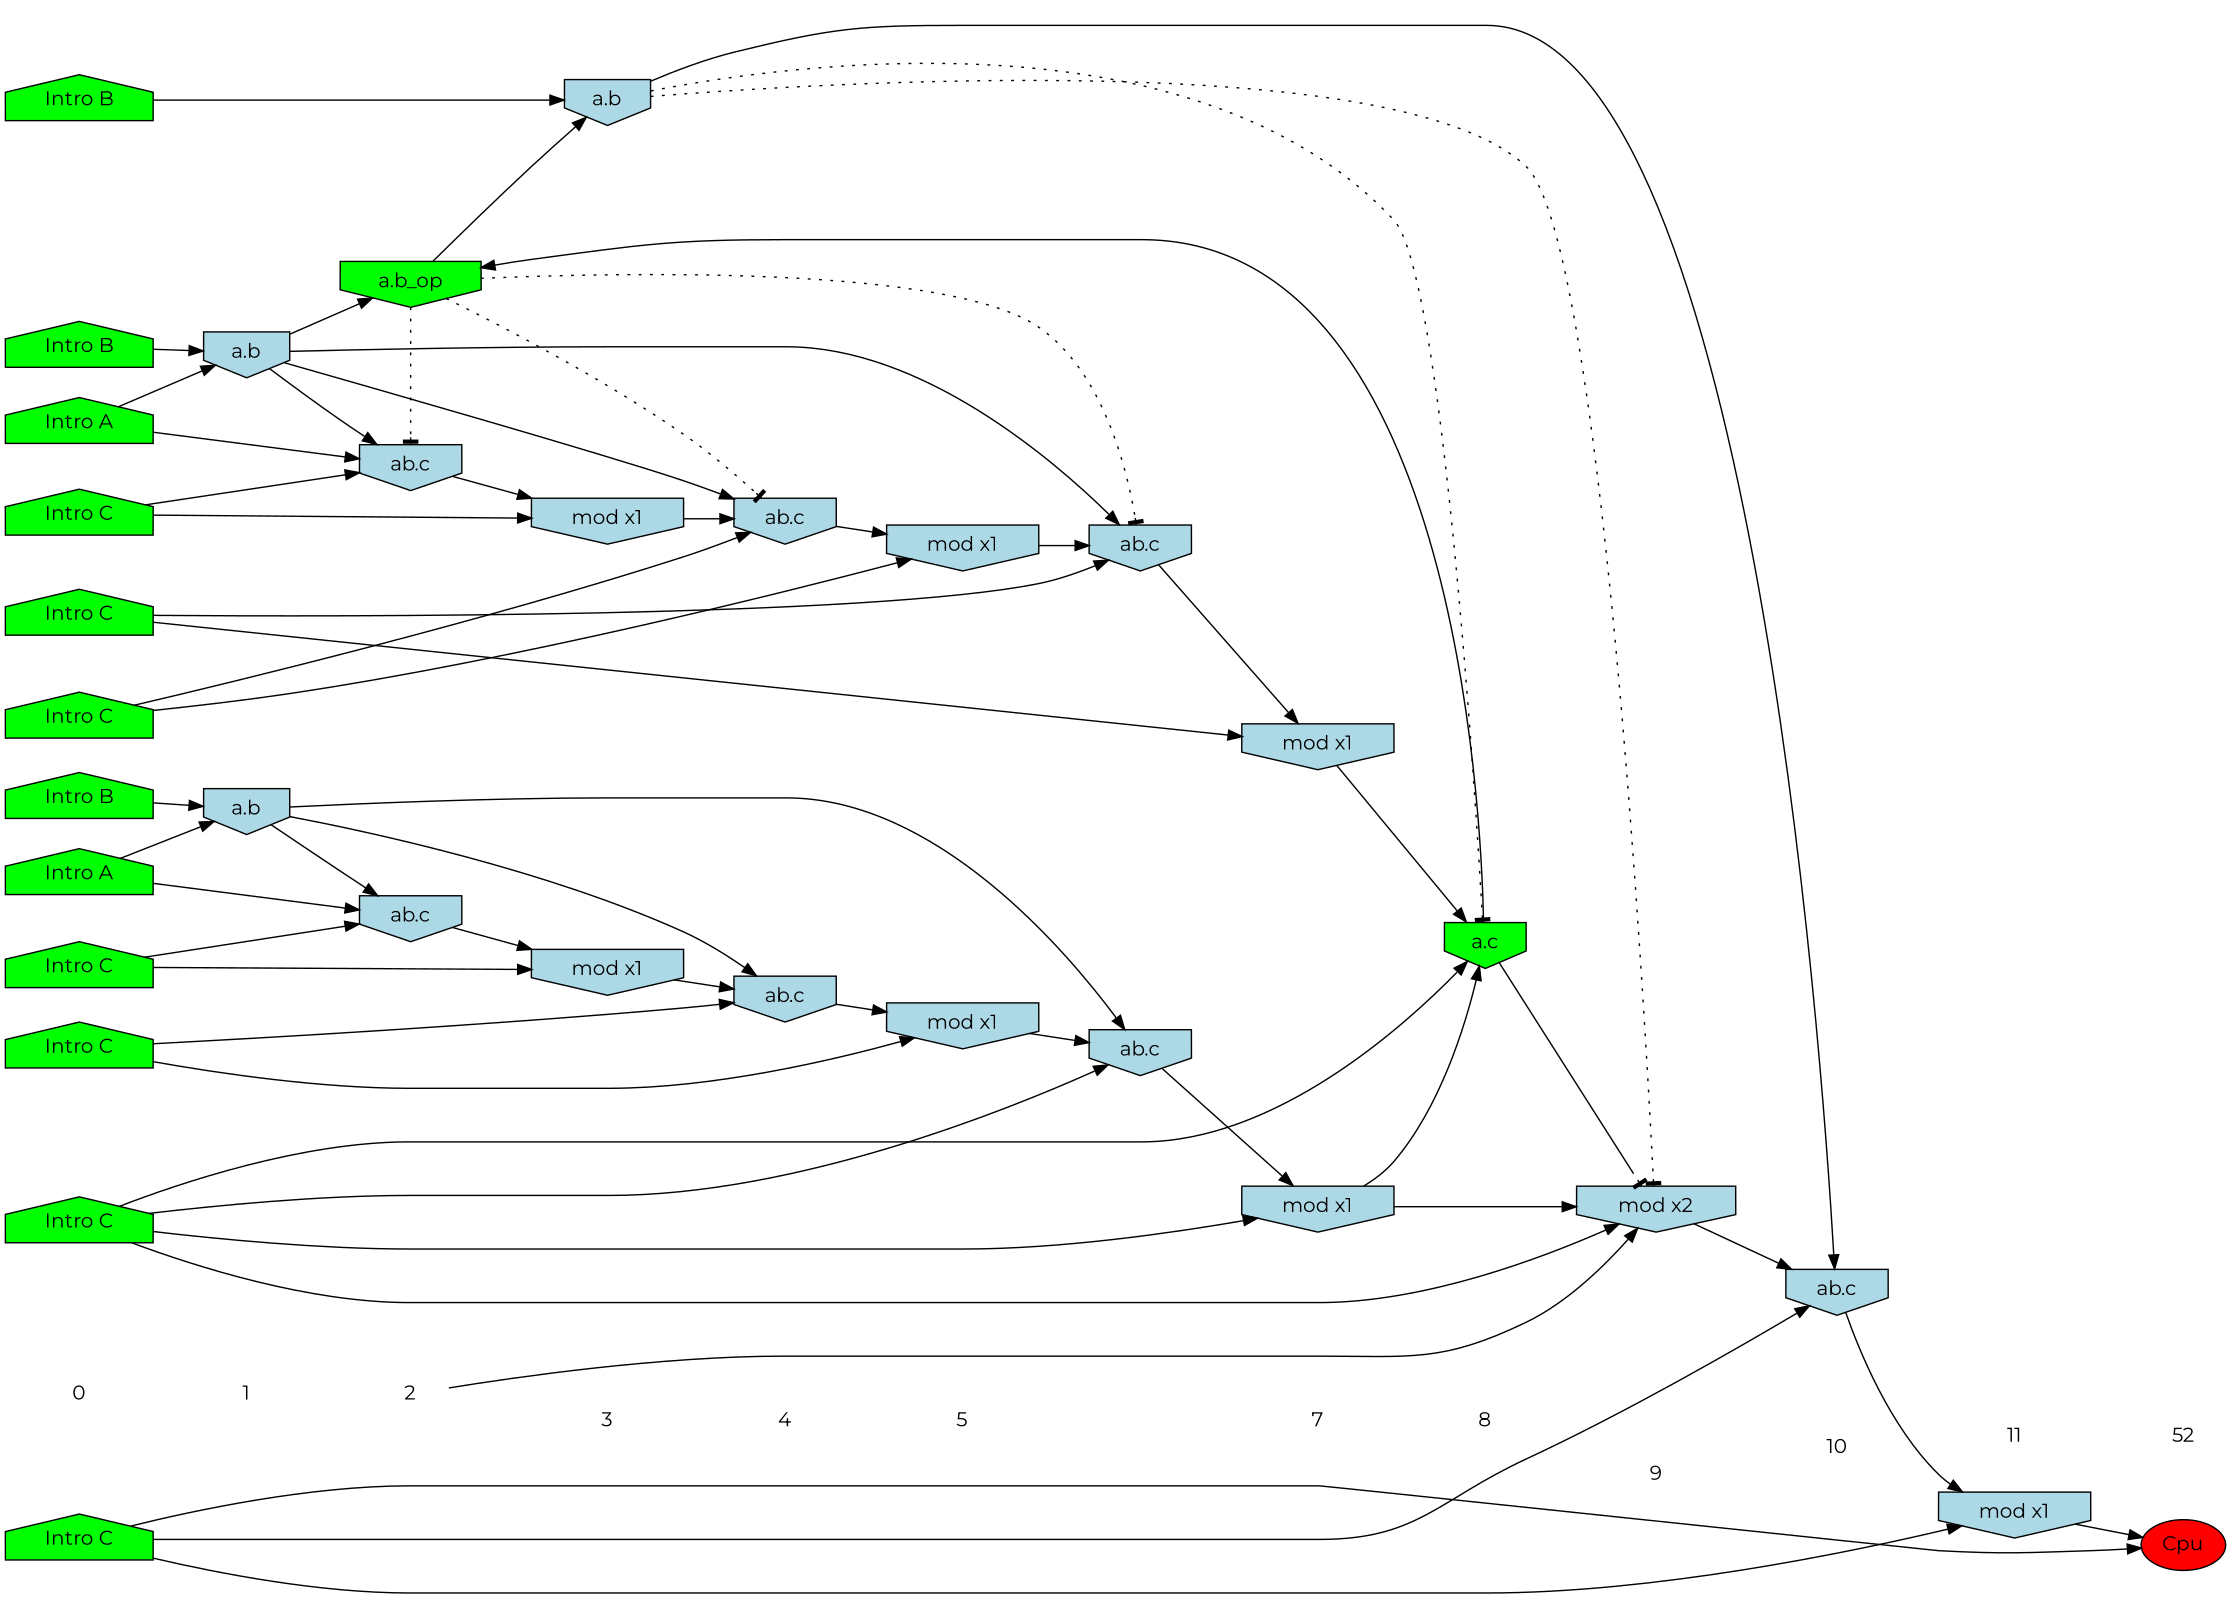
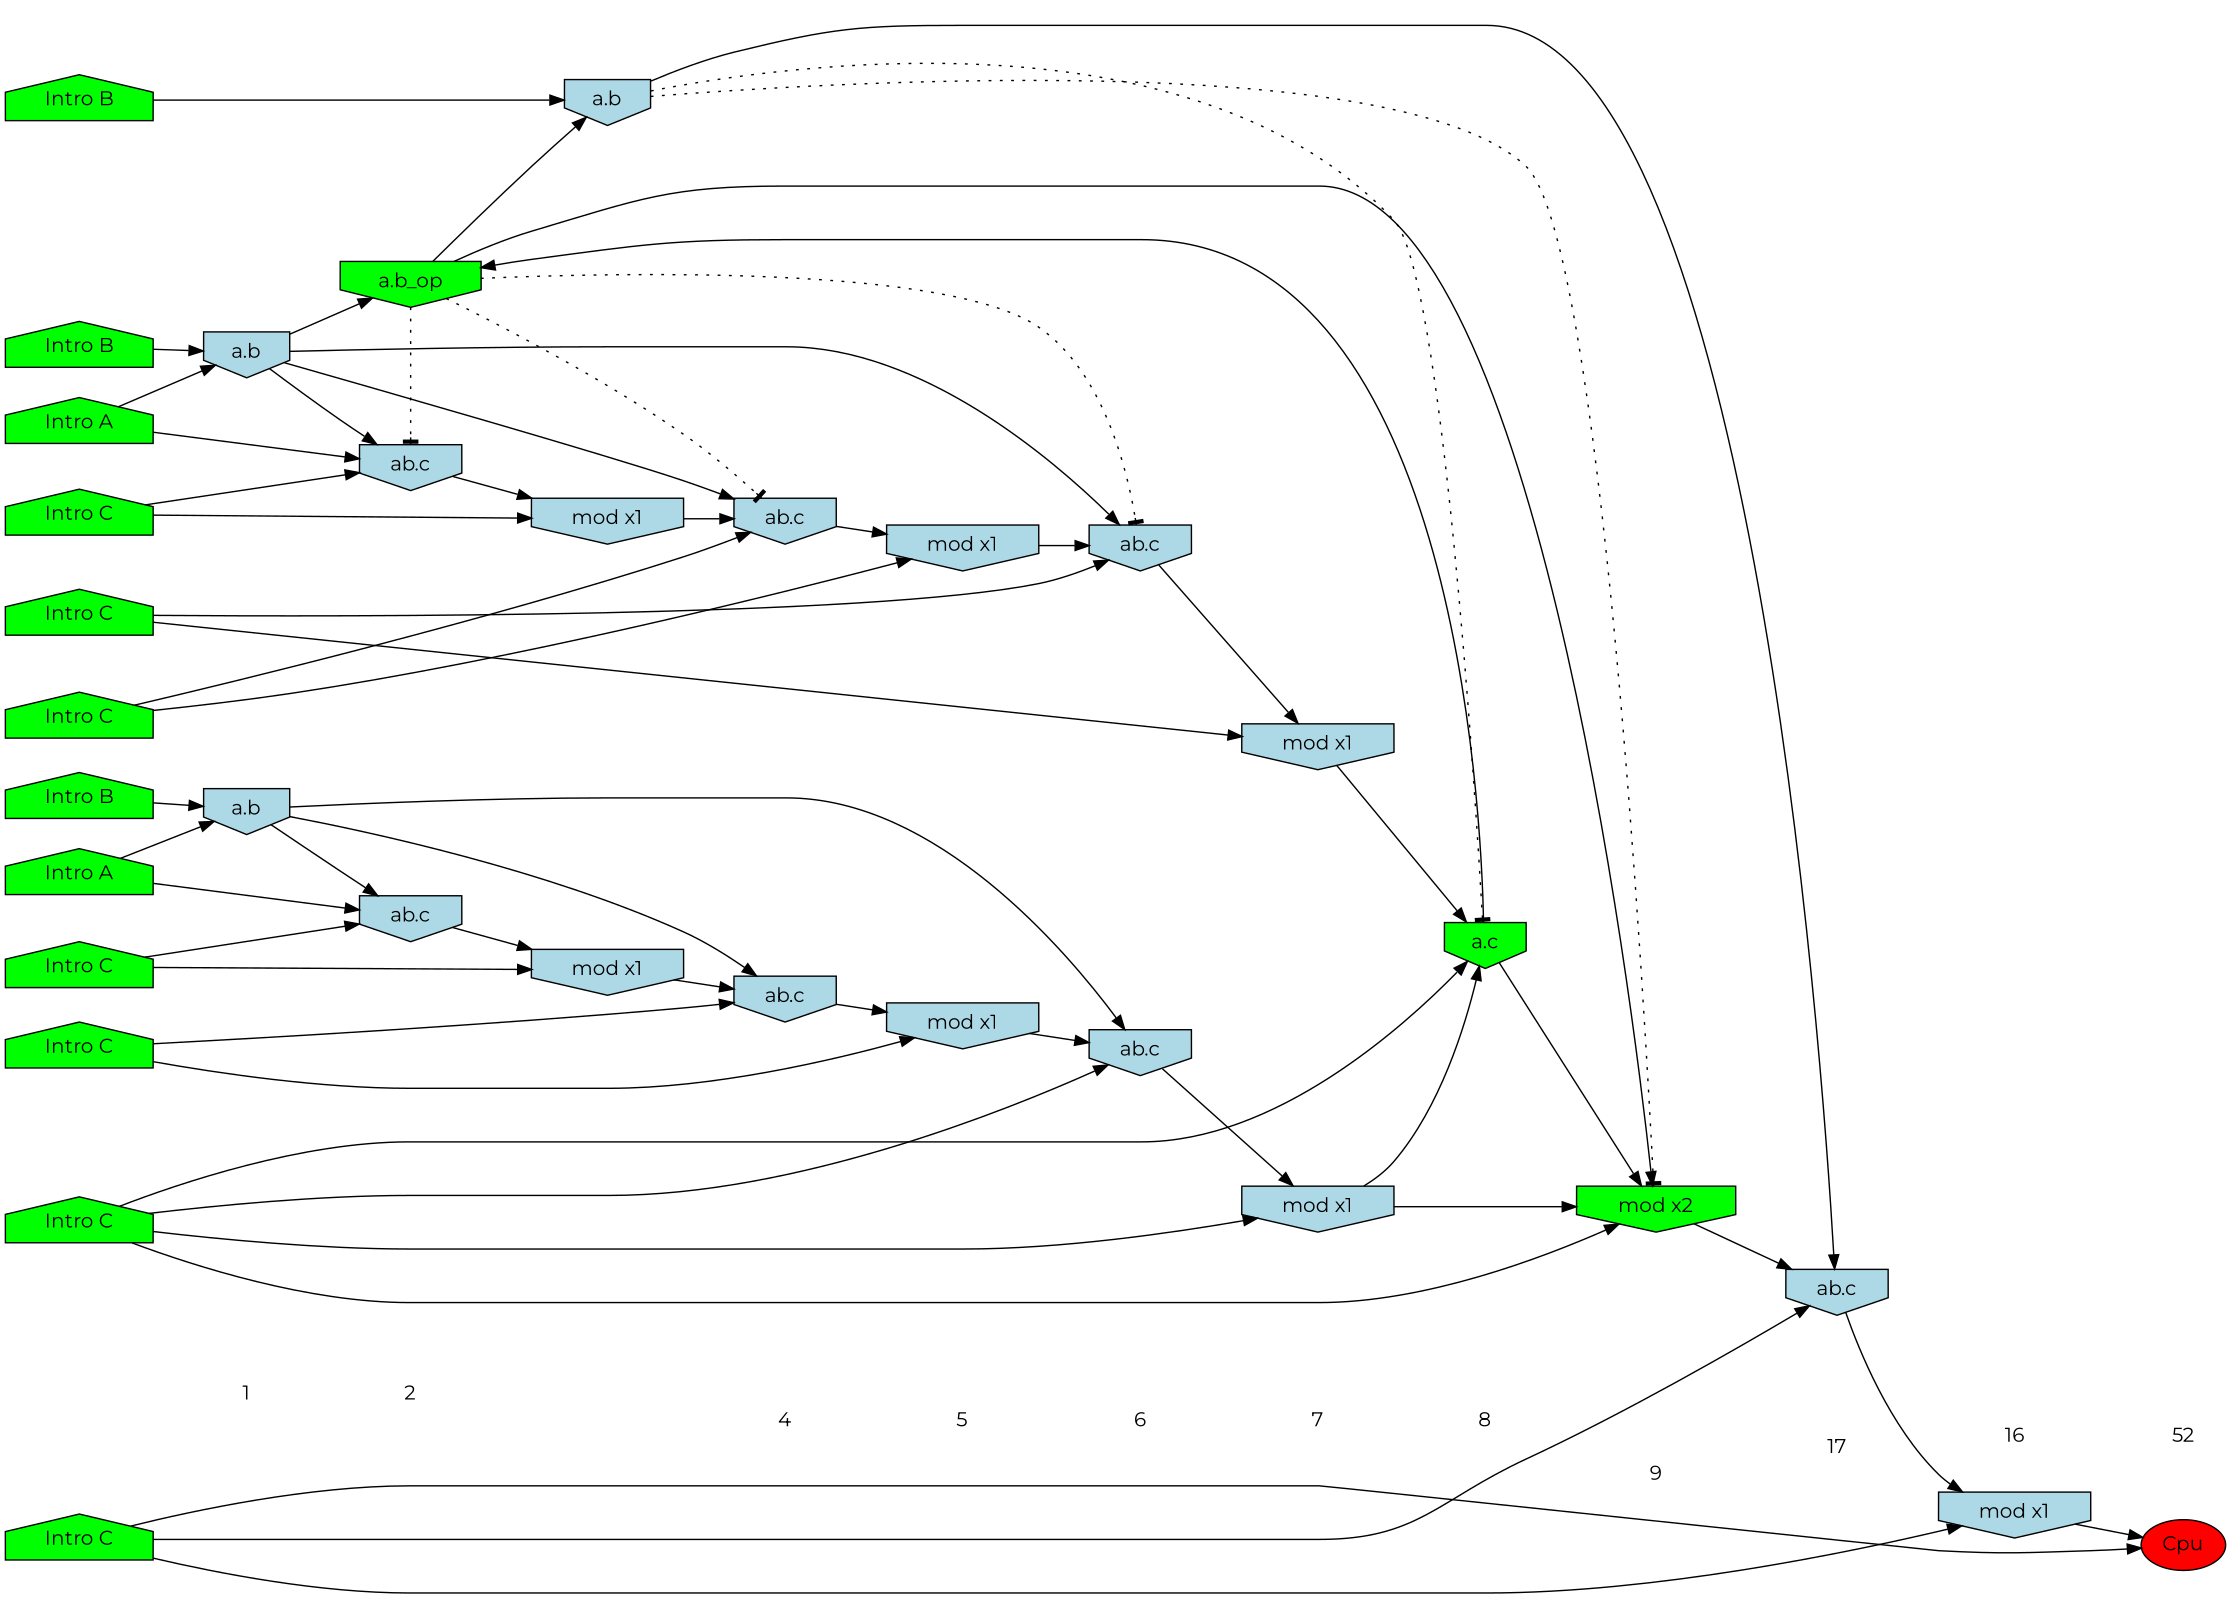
  digraph {
    fontname=Montserrat
    rankdir=LR
    ranksep=.5
    node [fontname=Montserrat shape=invhouse fillcolor=lightblue style=filled]
    edge [fontname=Montserrat]
-   0 [shape=plaintext fillcolor="" style=""]
    n2 [fillcolor=green label="Intro B" shape=house]
    n3 [fillcolor=green label="Intro A" shape=house]
    n4 [fillcolor=green label="Intro B" shape=house]
    n5 [fillcolor=green label="Intro A" shape=house]
    n6 [fillcolor=green label="Intro B" shape=house]
    n7 [fillcolor=green label="Intro C" shape=house]
    n8 [fillcolor=green label="Intro C" shape=house]
    n9 [fillcolor=green label="Intro C" shape=house]
    n10 [fillcolor=green label="Intro C" shape=house]
    n11 [fillcolor=green label="Intro C" shape=house]
    n12 [fillcolor=green label="Intro C" shape=house]
    n13 [fillcolor=green label="Intro C" shape=house]
    1 [shape=plaintext fillcolor="" style=""]
    n15 [label="a.b"]
    n16 [label="a.b"]
    2 [shape=plaintext fillcolor="" style=""]
    n18 [label="ab.c"]
    n19 [label="ab.c"]
    n20 [fillcolor=green label="a.b_op"]
-   3 [shape=plaintext fillcolor="" style=""]
    n22 [label="mod x1"]
    n23 [label="mod x1"]
    n24 [label="a.b"]
    4 [shape=plaintext fillcolor="" style=""]
    n26 [label="ab.c"]
    n27 [label="ab.c"]
    5 [shape=plaintext fillcolor="" style=""]
    n29 [label="mod x1"]
    n30 [label="mod x1"]
+   6 [shape=plaintext fillcolor="" style=""]
    n32 [label="ab.c"]
    n33 [label="ab.c"]
    7 [shape=plaintext fillcolor="" style=""]
    n35 [label="mod x1"]
    n36 [label="mod x1"]
    8 [shape=plaintext fillcolor="" style=""]
    n38 [fillcolor=green label="a.c"]
    9 [shape=plaintext fillcolor="" style=""]
-   n40 [label="mod x2"]
-   10 [shape=plaintext fillcolor="" style=""]
+   n40 [fillcolor=green label="mod x2"]
+   10 [shape=plaintext label=17 fillcolor="" style=""]
    n42 [label="ab.c"]
-   11 [shape=plaintext fillcolor="" style=""]
+   11 [shape=plaintext label=16 fillcolor="" style=""]
    n44 [label="mod x1"]
    n45 [label=52 shape=plaintext fillcolor="" style=""]
    n46 [fillcolor=red label=Cpu shape=""]
    subgraph sub_1 {
      rank=same
-     0
      n2
      n3
      n4
      n5
      n6
      n7
      n8
      n9
      n10
      n11
      n12
      n13
    }
    subgraph sub_2 {
      rank=same
      1
      n15
      n16
    }
    subgraph sub_3 {
      rank=same
      2
      n18
      n19
      n20
    }
    subgraph sub_4 {
      rank=same
-     3
      n22
      n23
      n24
    }
    subgraph sub_5 {
      rank=same
      4
      n26
      n27
    }
    subgraph sub_6 {
      rank=same
      5
      n29
      n30
    }
    subgraph sub_7 {
      rank=same
+     6
      n32
      n33
    }
    subgraph sub_8 {
      rank=same
      7
      n35
      n36
    }
    subgraph sub_9 {
      rank=same
      8
      n38
    }
    subgraph sub_10 {
      rank=same
      9
      n40
    }
    subgraph sub_11 {
      rank=same
      10
      n42
    }
    subgraph sub_12 {
      rank=same
      11
      n44
    }
    subgraph sub_13 {
      rank=same
      n45
      n46
    }
-   0 -> 1 [style=invis]
    n2 -> n24
    n3 -> n15
    n3 -> n18
    n4 -> n15
    n5 -> n16
    n5 -> n19
    n6 -> n16
    n7 -> n18
    n7 -> n23
    n8 -> n42
    n8 -> n44
    n8 -> n46
    n9 -> n32
    n9 -> n35
    n9 -> n38
    n9 -> n40
    n10 -> n33
    n10 -> n36
    n11 -> n19
    n11 -> n22
    n12 -> n26
    n12 -> n29
    n13 -> n27
    n13 -> n30
    1 -> 2 [style=invis]
    n15 -> n18
    n15 -> n20
    n15 -> n27
    n15 -> n33
    n16 -> n19
    n16 -> n26
    n16 -> n32
-   2 -> 3 [style=invis]
    n18 -> n23
    n19 -> n22
    n20 -> n18 [arrowhead=tee style=dotted]
    n20 -> n24
    n20 -> n27 [arrowhead=tee style=dotted]
    n20 -> n33 [arrowhead=tee style=dotted]
-   2 -> n40
-   3 -> 4 [style=invis]
+   n20 -> n40
    n22 -> n26
    n23 -> n27
    n24 -> n38 [arrowhead=tee style=dotted]
    n24 -> n40 [arrowhead=tee style=dotted]
    n24 -> n42
    4 -> 5 [style=invis]
    n26 -> n29
    n27 -> n30
+   5 -> 6 [style=invis]
    n29 -> n32
    n30 -> n33
+   6 -> 7 [style=invis]
    n32 -> n35
    n33 -> n36
    7 -> 8 [style=invis]
    n35 -> n38
    n35 -> n40
    n36 -> n38
    8 -> 9 [style=invis]
    n38 -> n20
-   n38 -> n40 [arrowhead=tee]
+   n38 -> n40
    9 -> 10 [style=invis]
    n40 -> n42
    10 -> 11 [style=invis]
    n42 -> n44
    11 -> n45 [style=invis]
    n44 -> n46
  }
